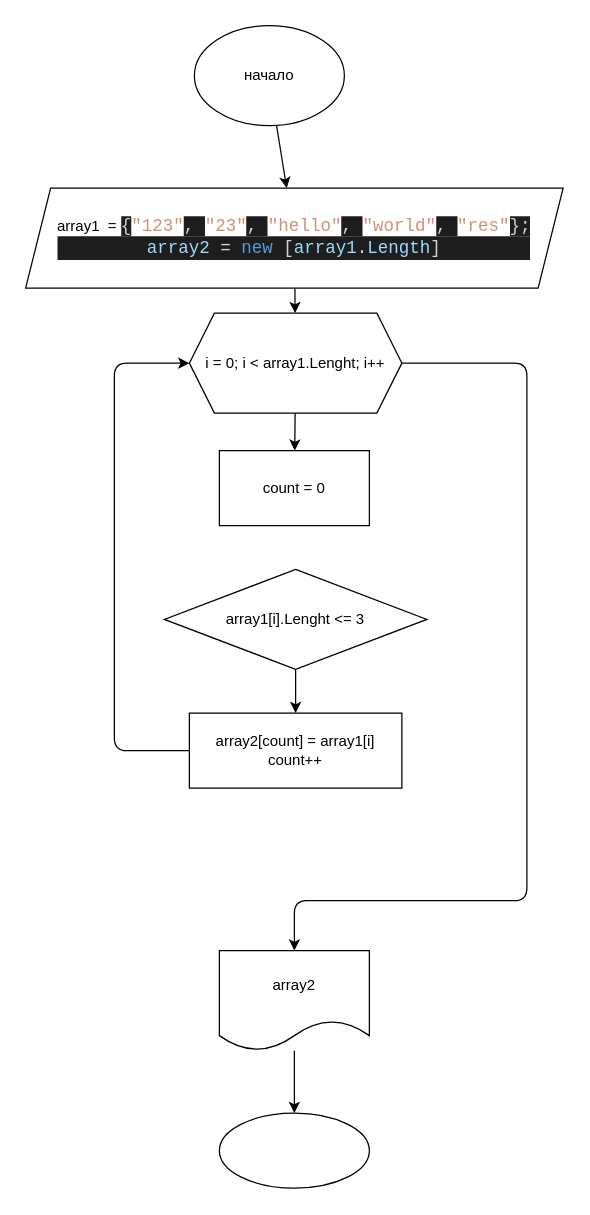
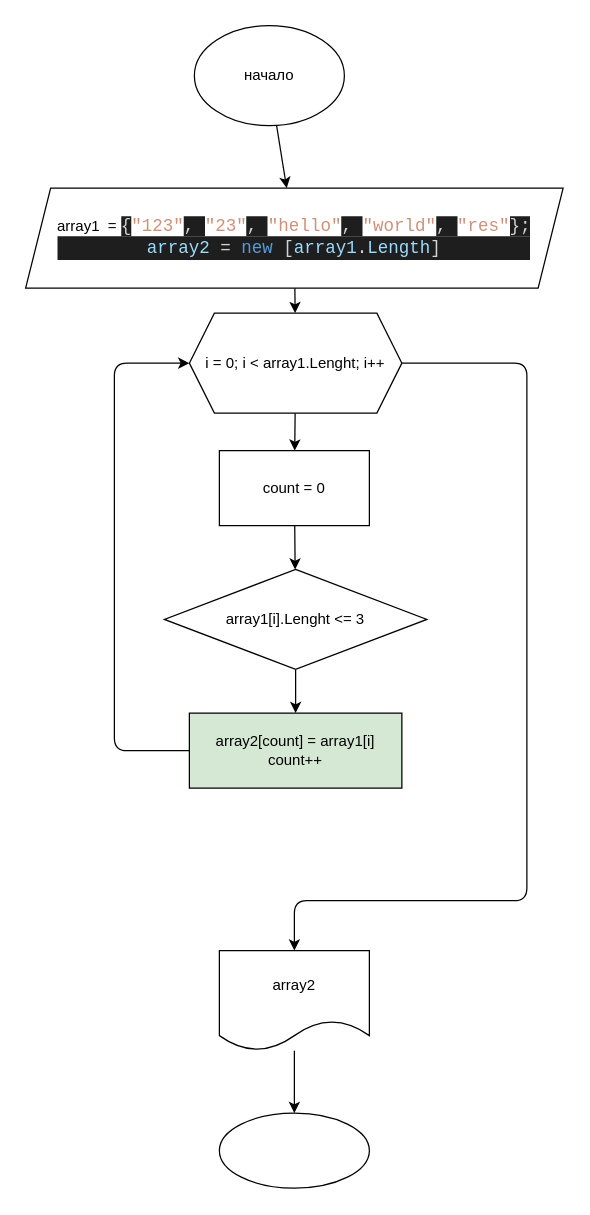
  <mxCell id="0" />
  <mxCell id="1" parent="0" />
  <mxCell id="2" value="" style="edgeStyle=none;html=1;" edge="1" parent="1" source="3" target="5"><mxGeometry relative="1" as="geometry" /></mxCell>
  <mxCell id="3" value="начало" style="ellipse;whiteSpace=wrap;html=1;" vertex="1" parent="1"><mxGeometry x="155" y="20" width="120" height="80" as="geometry" /></mxCell>
  <mxCell id="4" value="" style="edgeStyle=none;html=1;" edge="1" parent="1" source="5" target="8"><mxGeometry relative="1" as="geometry" /></mxCell>
  <mxCell id="5" value="array1&amp;nbsp; =&amp;nbsp;&lt;span style=&quot;background-color: rgb(30 , 30 , 30) ; color: rgb(212 , 212 , 212) ; font-family: &amp;#34;consolas&amp;#34; , &amp;#34;courier new&amp;#34; , monospace ; font-size: 14px&quot;&gt;{&lt;/span&gt;&lt;span style=&quot;font-family: &amp;#34;consolas&amp;#34; , &amp;#34;courier new&amp;#34; , monospace ; font-size: 14px ; color: rgb(206 , 145 , 120)&quot;&gt;&quot;123&quot;&lt;/span&gt;&lt;span style=&quot;background-color: rgb(30 , 30 , 30) ; color: rgb(212 , 212 , 212) ; font-family: &amp;#34;consolas&amp;#34; , &amp;#34;courier new&amp;#34; , monospace ; font-size: 14px&quot;&gt;, &lt;/span&gt;&lt;span style=&quot;font-family: &amp;#34;consolas&amp;#34; , &amp;#34;courier new&amp;#34; , monospace ; font-size: 14px ; color: rgb(206 , 145 , 120)&quot;&gt;&quot;23&quot;&lt;/span&gt;&lt;span style=&quot;background-color: rgb(30 , 30 , 30) ; color: rgb(212 , 212 , 212) ; font-family: &amp;#34;consolas&amp;#34; , &amp;#34;courier new&amp;#34; , monospace ; font-size: 14px&quot;&gt;, &lt;/span&gt;&lt;span style=&quot;font-family: &amp;#34;consolas&amp;#34; , &amp;#34;courier new&amp;#34; , monospace ; font-size: 14px ; color: rgb(206 , 145 , 120)&quot;&gt;&quot;hello&quot;&lt;/span&gt;&lt;span style=&quot;background-color: rgb(30 , 30 , 30) ; color: rgb(212 , 212 , 212) ; font-family: &amp;#34;consolas&amp;#34; , &amp;#34;courier new&amp;#34; , monospace ; font-size: 14px&quot;&gt;, &lt;/span&gt;&lt;span style=&quot;font-family: &amp;#34;consolas&amp;#34; , &amp;#34;courier new&amp;#34; , monospace ; font-size: 14px ; color: rgb(206 , 145 , 120)&quot;&gt;&quot;world&quot;&lt;/span&gt;&lt;span style=&quot;background-color: rgb(30 , 30 , 30) ; color: rgb(212 , 212 , 212) ; font-family: &amp;#34;consolas&amp;#34; , &amp;#34;courier new&amp;#34; , monospace ; font-size: 14px&quot;&gt;, &lt;/span&gt;&lt;span style=&quot;font-family: &amp;#34;consolas&amp;#34; , &amp;#34;courier new&amp;#34; , monospace ; font-size: 14px ; color: rgb(206 , 145 , 120)&quot;&gt;&quot;res&quot;&lt;/span&gt;&lt;span style=&quot;background-color: rgb(30 , 30 , 30) ; color: rgb(212 , 212 , 212) ; font-family: &amp;#34;consolas&amp;#34; , &amp;#34;courier new&amp;#34; , monospace ; font-size: 14px&quot;&gt;};&lt;br&gt;&lt;/span&gt;&lt;div style=&quot;color: rgb(212 , 212 , 212) ; background-color: rgb(30 , 30 , 30) ; font-family: &amp;#34;consolas&amp;#34; , &amp;#34;courier new&amp;#34; , monospace ; font-size: 14px ; line-height: 19px&quot;&gt;&lt;span style=&quot;color: #9cdcfe&quot;&gt;array2&lt;/span&gt; = &lt;span style=&quot;color: #569cd6&quot;&gt;new&lt;/span&gt; [&lt;span style=&quot;color: #9cdcfe&quot;&gt;array1&lt;/span&gt;.&lt;span style=&quot;color: #9cdcfe&quot;&gt;Length&lt;/span&gt;]&lt;/div&gt;" style="shape=parallelogram;perimeter=parallelogramPerimeter;whiteSpace=wrap;html=1;fixedSize=1;" vertex="1" parent="1"><mxGeometry x="20" y="150" width="430" height="80" as="geometry" /></mxCell>
  <mxCell id="6" value="" style="edgeStyle=none;html=1;" edge="1" parent="1" source="8" target="10"><mxGeometry relative="1" as="geometry" /></mxCell>
  <mxCell id="7" value="" style="edgeStyle=none;html=1;entryX=0.5;entryY=0;entryDx=0;entryDy=0;" edge="1" parent="1" source="8" target="16"><mxGeometry relative="1" as="geometry"><Array as="points"><mxPoint x="421" y="290" /><mxPoint x="421" y="720" /><mxPoint x="235" y="720" /></Array></mxGeometry></mxCell>
  <mxCell id="8" value="i = 0; i &amp;lt; array1.Lenght; i++" style="shape=hexagon;perimeter=hexagonPerimeter2;whiteSpace=wrap;html=1;fixedSize=1;" vertex="1" parent="1"><mxGeometry x="151" y="250" width="170" height="80" as="geometry" /></mxCell>
+ <mxCell id="9" value="" style="edgeStyle=none;html=1;" edge="1" parent="1" source="10" target="12"><mxGeometry relative="1" as="geometry" /></mxCell>
  <mxCell id="10" value="count = 0" style="whiteSpace=wrap;html=1;" vertex="1" parent="1"><mxGeometry x="175" y="360" width="120" height="60" as="geometry" /></mxCell>
  <mxCell id="11" value="" style="edgeStyle=none;html=1;" edge="1" parent="1" source="12" target="14"><mxGeometry relative="1" as="geometry" /></mxCell>
  <mxCell id="12" value="array1[i].Lenght &amp;lt;= 3" style="rhombus;whiteSpace=wrap;html=1;" vertex="1" parent="1"><mxGeometry x="131" y="455" width="210" height="80" as="geometry" /></mxCell>
  <mxCell id="13" style="edgeStyle=none;html=1;entryX=0;entryY=0.5;entryDx=0;entryDy=0;" edge="1" parent="1" source="14" target="8"><mxGeometry relative="1" as="geometry"><Array as="points"><mxPoint x="91" y="600" /><mxPoint x="91" y="290" /></Array></mxGeometry></mxCell>
- <mxCell id="14" value="array2[count] = array1[i]&lt;br&gt;count++" style="whiteSpace=wrap;html=1;" vertex="1" parent="1"><mxGeometry x="151" y="570" width="170" height="60" as="geometry" /></mxCell>
+ <mxCell id="14" value="array2[count] = array1[i]&lt;br&gt;count++" style="whiteSpace=wrap;html=1;fillColor=#d5e8d4;" vertex="1" parent="1"><mxGeometry x="151" y="570" width="170" height="60" as="geometry" /></mxCell>
  <mxCell id="15" value="" style="edgeStyle=none;html=1;" edge="1" parent="1" source="16" target="17"><mxGeometry relative="1" as="geometry" /></mxCell>
  <mxCell id="16" value="array2" style="shape=document;whiteSpace=wrap;html=1;boundedLbl=1;" vertex="1" parent="1"><mxGeometry x="175" y="760" width="120" height="80" as="geometry" /></mxCell>
  <mxCell id="17" value="" style="ellipse;whiteSpace=wrap;html=1;" vertex="1" parent="1"><mxGeometry x="175" y="890" width="120" height="60" as="geometry" /></mxCell>
